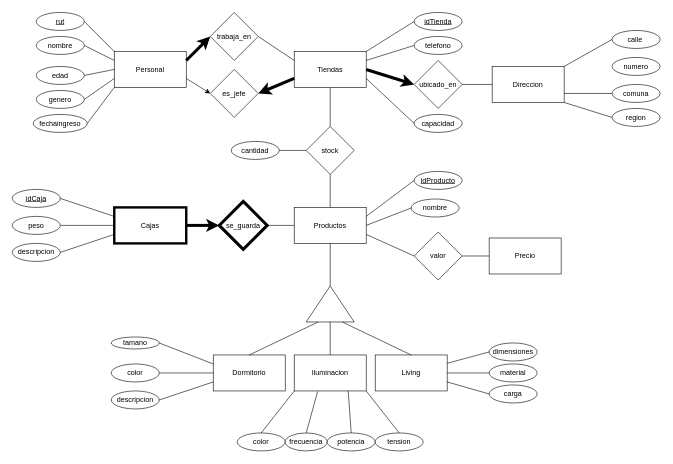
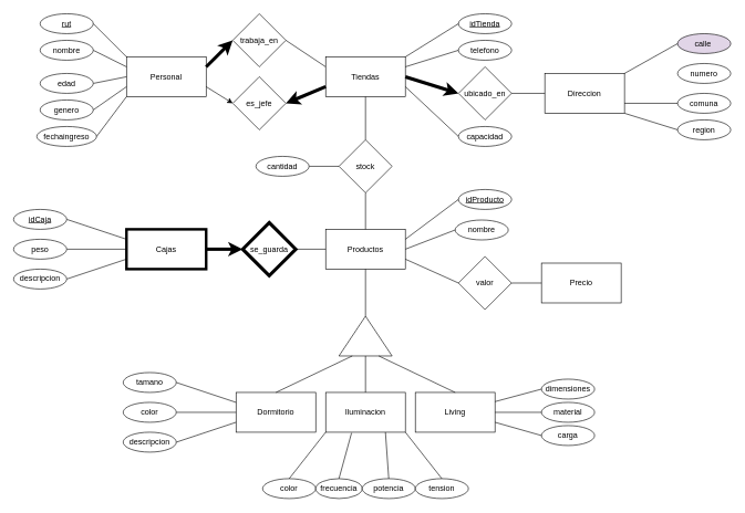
  <mxCell id="0" />
  <mxCell id="1" parent="0" />
  <mxCell id="2" value="Personal" style="rounded=0;whiteSpace=wrap;html=1;" parent="1" vertex="1"><mxGeometry x="190" y="85" width="120" height="60" as="geometry" /></mxCell>
  <mxCell id="3" value="" style="endArrow=classic;html=1;rounded=0;exitX=1;exitY=0.75;exitDx=0;exitDy=0;entryX=0;entryY=0.5;entryDx=0;entryDy=0;" parent="1" source="2" target="8" edge="1"><mxGeometry width="50" height="50" relative="1" as="geometry"><mxPoint x="220" y="280" as="sourcePoint" /><mxPoint x="360" y="240" as="targetPoint" /></mxGeometry></mxCell>
  <mxCell id="4" value="trabaja_en" style="rhombus;whiteSpace=wrap;html=1;" parent="1" vertex="1"><mxGeometry x="350" y="20" width="80" height="80" as="geometry" /></mxCell>
  <mxCell id="5" value="" style="endArrow=classic;html=1;rounded=0;exitX=1;exitY=0.25;exitDx=0;exitDy=0;entryX=0;entryY=0.5;entryDx=0;entryDy=0;strokeWidth=5;" parent="1" source="2" target="4" edge="1"><mxGeometry width="50" height="50" relative="1" as="geometry"><mxPoint x="210" y="280" as="sourcePoint" /><mxPoint x="200" y="250" as="targetPoint" /></mxGeometry></mxCell>
  <mxCell id="6" value="" style="endArrow=none;html=1;rounded=0;exitX=1;exitY=0.5;exitDx=0;exitDy=0;entryX=0;entryY=0.25;entryDx=0;entryDy=0;" parent="1" source="4" target="7" edge="1"><mxGeometry width="50" height="50" relative="1" as="geometry"><mxPoint x="120" y="170" as="sourcePoint" /><mxPoint x="260" y="270" as="targetPoint" /></mxGeometry></mxCell>
  <mxCell id="7" value="Tiendas" style="rounded=0;whiteSpace=wrap;html=1;" vertex="1" parent="1"><mxGeometry x="490" y="85" width="120" height="60" as="geometry" /></mxCell>
  <mxCell id="8" value="es_jefe" style="rhombus;whiteSpace=wrap;html=1;" vertex="1" parent="1"><mxGeometry x="350" y="115" width="80" height="80" as="geometry" /></mxCell>
  <mxCell id="9" value="" style="endArrow=classic;html=1;rounded=0;exitX=0;exitY=0.75;exitDx=0;exitDy=0;entryX=1;entryY=0.5;entryDx=0;entryDy=0;strokeWidth=5;" edge="1" parent="1" source="7" target="8"><mxGeometry width="50" height="50" relative="1" as="geometry"><mxPoint x="280" y="110" as="sourcePoint" /><mxPoint x="350" y="50" as="targetPoint" /></mxGeometry></mxCell>
  <mxCell id="10" value="rut" style="ellipse;whiteSpace=wrap;html=1;fontStyle=4" vertex="1" parent="1"><mxGeometry x="60" y="20" width="80" height="30" as="geometry" /></mxCell>
  <mxCell id="11" value="" style="endArrow=none;html=1;rounded=0;exitX=0;exitY=0;exitDx=0;exitDy=0;entryX=1;entryY=0.5;entryDx=0;entryDy=0;" edge="1" parent="1" target="10" source="2"><mxGeometry width="50" height="50" relative="1" as="geometry"><mxPoint x="170" y="90" as="sourcePoint" /><mxPoint x="240" y="210" as="targetPoint" /></mxGeometry></mxCell>
  <mxCell id="12" value="" style="endArrow=none;html=1;rounded=0;exitX=0;exitY=0.75;exitDx=0;exitDy=0;entryX=1;entryY=0.5;entryDx=0;entryDy=0;" edge="1" parent="1" target="17" source="2"><mxGeometry width="50" height="50" relative="1" as="geometry"><mxPoint x="220" y="220" as="sourcePoint" /><mxPoint x="140" y="200" as="targetPoint" /></mxGeometry></mxCell>
  <mxCell id="13" value="" style="endArrow=none;html=1;rounded=0;entryX=1;entryY=0.5;entryDx=0;entryDy=0;exitX=0;exitY=0.25;exitDx=0;exitDy=0;" edge="1" parent="1" target="15" source="2"><mxGeometry width="50" height="50" relative="1" as="geometry"><mxPoint x="200" y="100" as="sourcePoint" /><mxPoint x="140" y="65" as="targetPoint" /></mxGeometry></mxCell>
  <mxCell id="14" value="" style="endArrow=none;html=1;rounded=0;exitX=0;exitY=0.5;exitDx=0;exitDy=0;entryX=1;entryY=0.5;entryDx=0;entryDy=0;" edge="1" parent="1" target="16" source="2"><mxGeometry width="50" height="50" relative="1" as="geometry"><mxPoint x="150" y="200" as="sourcePoint" /><mxPoint x="150" y="125" as="targetPoint" /></mxGeometry></mxCell>
  <mxCell id="15" value="nombre&lt;br&gt;" style="ellipse;whiteSpace=wrap;html=1;" vertex="1" parent="1"><mxGeometry x="60" y="60" width="80" height="30" as="geometry" /></mxCell>
  <mxCell id="16" value="edad" style="ellipse;whiteSpace=wrap;html=1;" vertex="1" parent="1"><mxGeometry x="60" y="110" width="80" height="30" as="geometry" /></mxCell>
  <mxCell id="17" value="genero" style="ellipse;whiteSpace=wrap;html=1;" vertex="1" parent="1"><mxGeometry x="60" y="150" width="80" height="30" as="geometry" /></mxCell>
  <mxCell id="18" value="fechaingreso" style="ellipse;whiteSpace=wrap;html=1;" vertex="1" parent="1"><mxGeometry x="55" y="190" width="90" height="30" as="geometry" /></mxCell>
  <mxCell id="19" value="" style="endArrow=none;html=1;rounded=0;entryX=1;entryY=0.5;entryDx=0;entryDy=0;exitX=0;exitY=1;exitDx=0;exitDy=0;" edge="1" parent="1" source="2" target="18"><mxGeometry width="50" height="50" relative="1" as="geometry"><mxPoint x="250" y="140" as="sourcePoint" /><mxPoint x="150" y="190" as="targetPoint" /></mxGeometry></mxCell>
  <mxCell id="20" value="idTienda" style="ellipse;whiteSpace=wrap;html=1;fontStyle=4" vertex="1" parent="1"><mxGeometry x="690" y="20" width="80" height="30" as="geometry" /></mxCell>
  <mxCell id="21" value="" style="endArrow=none;html=1;rounded=0;exitX=1;exitY=0;exitDx=0;exitDy=0;entryX=0;entryY=0.5;entryDx=0;entryDy=0;" edge="1" parent="1" target="20" source="7"><mxGeometry width="50" height="50" relative="1" as="geometry"><mxPoint x="990" y="50" as="sourcePoint" /><mxPoint x="940" y="-5" as="targetPoint" /></mxGeometry></mxCell>
  <mxCell id="22" value="" style="endArrow=none;html=1;rounded=0;exitX=1;exitY=0.75;exitDx=0;exitDy=0;entryX=0;entryY=0.5;entryDx=0;entryDy=0;" edge="1" parent="1" target="25" source="7"><mxGeometry width="50" height="50" relative="1" as="geometry"><mxPoint x="990" y="95" as="sourcePoint" /><mxPoint x="880" y="170" as="targetPoint" /></mxGeometry></mxCell>
  <mxCell id="23" value="" style="endArrow=none;html=1;rounded=0;entryX=0;entryY=0.5;entryDx=0;entryDy=0;exitX=1;exitY=0.25;exitDx=0;exitDy=0;" edge="1" parent="1" target="24" source="7"><mxGeometry width="50" height="50" relative="1" as="geometry"><mxPoint x="990" y="65" as="sourcePoint" /><mxPoint x="880" y="35" as="targetPoint" /></mxGeometry></mxCell>
  <mxCell id="24" value="telefono" style="ellipse;whiteSpace=wrap;html=1;" vertex="1" parent="1"><mxGeometry x="690" y="60" width="80" height="30" as="geometry" /></mxCell>
  <mxCell id="25" value="capacidad" style="ellipse;whiteSpace=wrap;html=1;" vertex="1" parent="1"><mxGeometry x="690" y="190" width="80" height="30" as="geometry" /></mxCell>
  <mxCell id="26" value="ubicado_en" style="rhombus;whiteSpace=wrap;html=1;" vertex="1" parent="1"><mxGeometry x="690" y="100" width="80" height="80" as="geometry" /></mxCell>
  <mxCell id="27" value="" style="endArrow=classic;html=1;rounded=0;exitX=1;exitY=0.5;exitDx=0;exitDy=0;entryX=0;entryY=0.5;entryDx=0;entryDy=0;strokeWidth=5;" edge="1" parent="1" source="7" target="26"><mxGeometry width="50" height="50" relative="1" as="geometry"><mxPoint x="680" y="102.5" as="sourcePoint" /><mxPoint x="760" y="157.5" as="targetPoint" /></mxGeometry></mxCell>
  <mxCell id="28" value="Direccion" style="rounded=0;whiteSpace=wrap;html=1;" vertex="1" parent="1"><mxGeometry x="820" y="110" width="120" height="60" as="geometry" /></mxCell>
  <mxCell id="29" value="" style="endArrow=none;html=1;rounded=0;entryX=0;entryY=0.5;entryDx=0;entryDy=0;exitX=1;exitY=0.5;exitDx=0;exitDy=0;" edge="1" parent="1" source="26" target="28"><mxGeometry width="50" height="50" relative="1" as="geometry"><mxPoint x="470" y="20" as="sourcePoint" /><mxPoint x="520" y="-30" as="targetPoint" /></mxGeometry></mxCell>
  <mxCell id="30" value="" style="endArrow=none;html=1;rounded=0;entryX=0;entryY=0.5;entryDx=0;entryDy=0;exitX=1;exitY=0;exitDx=0;exitDy=0;" edge="1" parent="1" target="31" source="28"><mxGeometry width="50" height="50" relative="1" as="geometry"><mxPoint x="860" y="70" as="sourcePoint" /><mxPoint x="1090" y="10" as="targetPoint" /></mxGeometry></mxCell>
- <mxCell id="31" value="calle&lt;span style=&quot;white-space: pre;&quot;&gt; &lt;/span&gt;" style="ellipse;whiteSpace=wrap;html=1;" vertex="1" parent="1"><mxGeometry x="1020" y="50" width="80" height="30" as="geometry" /></mxCell>
+ <mxCell id="31" value="calle&lt;span style=&quot;white-space: pre;&quot;&gt; &lt;/span&gt;" style="ellipse;whiteSpace=wrap;html=1;fillColor=#e1d5e7;" vertex="1" parent="1"><mxGeometry x="1020" y="50" width="80" height="30" as="geometry" /></mxCell>
  <mxCell id="32" value="" style="endArrow=none;html=1;rounded=0;entryX=0;entryY=0.5;entryDx=0;entryDy=0;exitX=1;exitY=1;exitDx=0;exitDy=0;" edge="1" parent="1" target="33" source="28"><mxGeometry width="50" height="50" relative="1" as="geometry"><mxPoint x="860" y="285" as="sourcePoint" /><mxPoint x="1090" y="225" as="targetPoint" /></mxGeometry></mxCell>
  <mxCell id="33" value="region" style="ellipse;whiteSpace=wrap;html=1;" vertex="1" parent="1"><mxGeometry x="1020" y="180" width="80" height="30" as="geometry" /></mxCell>
  <mxCell id="34" value="" style="endArrow=none;html=1;rounded=0;entryX=0;entryY=0.5;entryDx=0;entryDy=0;exitX=1;exitY=0.75;exitDx=0;exitDy=0;" edge="1" parent="1" target="35" source="28"><mxGeometry width="50" height="50" relative="1" as="geometry"><mxPoint x="870" y="230" as="sourcePoint" /><mxPoint x="1100" y="170" as="targetPoint" /></mxGeometry></mxCell>
  <mxCell id="35" value="comuna" style="ellipse;whiteSpace=wrap;html=1;" vertex="1" parent="1"><mxGeometry x="1020" y="140" width="80" height="30" as="geometry" /></mxCell>
  <mxCell id="36" value="numero" style="ellipse;whiteSpace=wrap;html=1;" vertex="1" parent="1"><mxGeometry x="1020" y="95" width="80" height="30" as="geometry" /></mxCell>
  <mxCell id="37" value="Productos" style="rounded=0;whiteSpace=wrap;html=1;" vertex="1" parent="1"><mxGeometry x="490" y="345" width="120" height="60" as="geometry" /></mxCell>
  <mxCell id="38" value="stock" style="rhombus;whiteSpace=wrap;html=1;" vertex="1" parent="1"><mxGeometry x="510" y="210" width="80" height="80" as="geometry" /></mxCell>
  <mxCell id="39" value="idProducto" style="ellipse;whiteSpace=wrap;html=1;fontStyle=4" vertex="1" parent="1"><mxGeometry x="690" y="285" width="80" height="30" as="geometry" /></mxCell>
  <mxCell id="40" value="" style="endArrow=none;html=1;rounded=0;exitX=1;exitY=0.25;exitDx=0;exitDy=0;entryX=0;entryY=0.5;entryDx=0;entryDy=0;" edge="1" parent="1" target="39" source="37"><mxGeometry width="50" height="50" relative="1" as="geometry"><mxPoint x="635" y="364" as="sourcePoint" /><mxPoint x="965" y="274" as="targetPoint" /></mxGeometry></mxCell>
  <mxCell id="41" value="" style="endArrow=none;html=1;rounded=0;exitX=1;exitY=0.5;exitDx=0;exitDy=0;entryX=0;entryY=0.5;entryDx=0;entryDy=0;" edge="1" parent="1" target="42" source="37"><mxGeometry width="50" height="50" relative="1" as="geometry"><mxPoint x="635" y="379" as="sourcePoint" /><mxPoint x="705" y="355" as="targetPoint" /></mxGeometry></mxCell>
  <mxCell id="42" value="nombre" style="ellipse;whiteSpace=wrap;html=1;" vertex="1" parent="1"><mxGeometry x="685" y="331" width="80" height="30" as="geometry" /></mxCell>
  <mxCell id="43" value="" style="endArrow=none;html=1;rounded=0;entryX=0;entryY=0.5;entryDx=0;entryDy=0;exitX=1;exitY=0.75;exitDx=0;exitDy=0;" edge="1" parent="1" target="87" source="37"><mxGeometry width="50" height="50" relative="1" as="geometry"><mxPoint x="635" y="416" as="sourcePoint" /><mxPoint x="690" y="466" as="targetPoint" /></mxGeometry></mxCell>
  <mxCell id="44" value="" style="triangle;whiteSpace=wrap;html=1;rotation=-90;" vertex="1" parent="1"><mxGeometry x="520" y="466" width="60" height="80" as="geometry" /></mxCell>
  <mxCell id="45" value="" style="endArrow=none;html=1;rounded=0;exitX=1;exitY=0.5;exitDx=0;exitDy=0;entryX=0.5;entryY=1;entryDx=0;entryDy=0;" edge="1" parent="1" source="44" target="37"><mxGeometry width="50" height="50" relative="1" as="geometry"><mxPoint x="625" y="456" as="sourcePoint" /><mxPoint x="675" y="406" as="targetPoint" /></mxGeometry></mxCell>
  <mxCell id="46" value="Living" style="rounded=0;whiteSpace=wrap;html=1;" vertex="1" parent="1"><mxGeometry x="625" y="591" width="120" height="60" as="geometry" /></mxCell>
  <mxCell id="47" value="Iluminacion" style="rounded=0;whiteSpace=wrap;html=1;" vertex="1" parent="1"><mxGeometry x="490" y="591" width="120" height="60" as="geometry" /></mxCell>
  <mxCell id="48" value="Dormitorio" style="rounded=0;whiteSpace=wrap;html=1;" vertex="1" parent="1"><mxGeometry x="355" y="591" width="120" height="60" as="geometry" /></mxCell>
  <mxCell id="49" value="" style="endArrow=none;html=1;rounded=0;exitX=0.5;exitY=0;exitDx=0;exitDy=0;entryX=0;entryY=0.25;entryDx=0;entryDy=0;" edge="1" parent="1" source="48" target="44"><mxGeometry width="50" height="50" relative="1" as="geometry"><mxPoint x="625" y="521" as="sourcePoint" /><mxPoint x="530" y="561" as="targetPoint" /></mxGeometry></mxCell>
  <mxCell id="50" value="" style="endArrow=none;html=1;rounded=0;exitX=0;exitY=0.5;exitDx=0;exitDy=0;entryX=0.5;entryY=0;entryDx=0;entryDy=0;" edge="1" parent="1" source="44" target="47"><mxGeometry width="50" height="50" relative="1" as="geometry"><mxPoint x="550" y="561" as="sourcePoint" /><mxPoint x="675" y="471" as="targetPoint" /></mxGeometry></mxCell>
  <mxCell id="51" value="" style="endArrow=none;html=1;rounded=0;exitX=0;exitY=0.75;exitDx=0;exitDy=0;entryX=0.5;entryY=0;entryDx=0;entryDy=0;" edge="1" parent="1" source="44" target="46"><mxGeometry width="50" height="50" relative="1" as="geometry"><mxPoint x="570" y="561" as="sourcePoint" /><mxPoint x="675" y="471" as="targetPoint" /></mxGeometry></mxCell>
  <mxCell id="52" value="" style="endArrow=none;html=1;rounded=0;exitX=0;exitY=0.75;exitDx=0;exitDy=0;entryX=1;entryY=0.5;entryDx=0;entryDy=0;" edge="1" parent="1" target="53" source="48"><mxGeometry width="50" height="50" relative="1" as="geometry"><mxPoint x="115" y="696" as="sourcePoint" /><mxPoint x="205" y="691" as="targetPoint" /></mxGeometry></mxCell>
  <mxCell id="53" value="descripcion" style="ellipse;whiteSpace=wrap;html=1;" vertex="1" parent="1"><mxGeometry x="185" y="651" width="80" height="30" as="geometry" /></mxCell>
  <mxCell id="54" value="" style="endArrow=none;html=1;rounded=0;entryX=1;entryY=0.5;entryDx=0;entryDy=0;exitX=0;exitY=0.5;exitDx=0;exitDy=0;" edge="1" parent="1" target="55" source="48"><mxGeometry width="50" height="50" relative="1" as="geometry"><mxPoint x="115" y="711" as="sourcePoint" /><mxPoint x="425" y="706" as="targetPoint" /></mxGeometry></mxCell>
  <mxCell id="55" value="color" style="ellipse;whiteSpace=wrap;html=1;" vertex="1" parent="1"><mxGeometry x="185" y="606" width="80" height="30" as="geometry" /></mxCell>
  <mxCell id="56" value="" style="endArrow=none;html=1;rounded=0;entryX=0.5;entryY=0;entryDx=0;entryDy=0;exitX=0;exitY=1;exitDx=0;exitDy=0;" edge="1" parent="1" target="57" source="47"><mxGeometry width="50" height="50" relative="1" as="geometry"><mxPoint x="905" y="641" as="sourcePoint" /><mxPoint x="140" y="531" as="targetPoint" /></mxGeometry></mxCell>
  <mxCell id="57" value="color" style="ellipse;whiteSpace=wrap;html=1;" vertex="1" parent="1"><mxGeometry x="395" y="721" width="80" height="30" as="geometry" /></mxCell>
  <mxCell id="58" value="" style="endArrow=none;html=1;rounded=0;entryX=1;entryY=0.5;entryDx=0;entryDy=0;exitX=0;exitY=0.25;exitDx=0;exitDy=0;" edge="1" parent="1" target="59" source="48"><mxGeometry width="50" height="50" relative="1" as="geometry"><mxPoint x="50" y="551" as="sourcePoint" /><mxPoint x="360" y="546" as="targetPoint" /></mxGeometry></mxCell>
- <mxCell id="59" value="tamano" style="ellipse;whiteSpace=wrap;html=1;" vertex="1" parent="1"><mxGeometry x="185" y="561" width="80" height="20" as="geometry" /></mxCell>
+ <mxCell id="59" value="tamano" style="ellipse;whiteSpace=wrap;html=1;" vertex="1" parent="1"><mxGeometry x="185" y="561" width="80" height="30" as="geometry" /></mxCell>
  <mxCell id="60" value="" style="endArrow=none;html=1;rounded=0;entryX=0.5;entryY=0;entryDx=0;entryDy=0;exitX=0.325;exitY=1.017;exitDx=0;exitDy=0;exitPerimeter=0;" edge="1" parent="1" target="61" source="47"><mxGeometry width="50" height="50" relative="1" as="geometry"><mxPoint x="495" y="661" as="sourcePoint" /><mxPoint x="150" y="541" as="targetPoint" /></mxGeometry></mxCell>
  <mxCell id="61" value="frecuencia" style="ellipse;whiteSpace=wrap;html=1;" vertex="1" parent="1"><mxGeometry x="475" y="721" width="70" height="30" as="geometry" /></mxCell>
  <mxCell id="62" value="" style="endArrow=none;html=1;rounded=0;entryX=0.5;entryY=0;entryDx=0;entryDy=0;exitX=0.75;exitY=1;exitDx=0;exitDy=0;" edge="1" parent="1" target="63" source="47"><mxGeometry width="50" height="50" relative="1" as="geometry"><mxPoint x="505" y="671" as="sourcePoint" /><mxPoint x="160" y="551" as="targetPoint" /></mxGeometry></mxCell>
  <mxCell id="63" value="potencia" style="ellipse;whiteSpace=wrap;html=1;" vertex="1" parent="1"><mxGeometry x="545" y="721" width="80" height="30" as="geometry" /></mxCell>
  <mxCell id="64" value="" style="endArrow=none;html=1;rounded=0;entryX=0.5;entryY=0;entryDx=0;entryDy=0;exitX=1;exitY=1;exitDx=0;exitDy=0;" edge="1" parent="1" target="65" source="47"><mxGeometry width="50" height="50" relative="1" as="geometry"><mxPoint x="715" y="631" as="sourcePoint" /><mxPoint x="370" y="511" as="targetPoint" /></mxGeometry></mxCell>
  <mxCell id="65" value="tension" style="ellipse;whiteSpace=wrap;html=1;" vertex="1" parent="1"><mxGeometry x="625" y="721" width="80" height="30" as="geometry" /></mxCell>
  <mxCell id="66" value="" style="endArrow=none;html=1;rounded=0;entryX=0;entryY=0.5;entryDx=0;entryDy=0;exitX=1;exitY=0.5;exitDx=0;exitDy=0;" edge="1" parent="1" target="67" source="46"><mxGeometry width="50" height="50" relative="1" as="geometry"><mxPoint x="865" y="646" as="sourcePoint" /><mxPoint x="1025" y="661" as="targetPoint" /></mxGeometry></mxCell>
  <mxCell id="67" value="material" style="ellipse;whiteSpace=wrap;html=1;" vertex="1" parent="1"><mxGeometry x="815" y="606" width="80" height="30" as="geometry" /></mxCell>
  <mxCell id="68" value="" style="endArrow=none;html=1;rounded=0;entryX=0;entryY=0.5;entryDx=0;entryDy=0;" edge="1" parent="1" target="69" source="46"><mxGeometry width="50" height="50" relative="1" as="geometry"><mxPoint x="855" y="566" as="sourcePoint" /><mxPoint x="1015" y="581" as="targetPoint" /></mxGeometry></mxCell>
  <mxCell id="69" value="dimensiones" style="ellipse;whiteSpace=wrap;html=1;" vertex="1" parent="1"><mxGeometry x="815" y="571" width="80" height="30" as="geometry" /></mxCell>
  <mxCell id="70" value="" style="endArrow=none;html=1;rounded=0;entryX=0;entryY=0.5;entryDx=0;entryDy=0;exitX=1;exitY=0.75;exitDx=0;exitDy=0;" edge="1" parent="1" target="71" source="46"><mxGeometry width="50" height="50" relative="1" as="geometry"><mxPoint x="885" y="706" as="sourcePoint" /><mxPoint x="1045" y="721" as="targetPoint" /></mxGeometry></mxCell>
  <mxCell id="71" value="carga" style="ellipse;whiteSpace=wrap;html=1;" vertex="1" parent="1"><mxGeometry x="815" y="641" width="80" height="30" as="geometry" /></mxCell>
  <mxCell id="72" value="" style="endArrow=none;html=1;rounded=0;exitX=0.5;exitY=0;exitDx=0;exitDy=0;entryX=0.5;entryY=1;entryDx=0;entryDy=0;" edge="1" parent="1" source="37" target="38"><mxGeometry width="50" height="50" relative="1" as="geometry"><mxPoint x="565" y="401" as="sourcePoint" /><mxPoint x="615" y="351" as="targetPoint" /></mxGeometry></mxCell>
  <mxCell id="73" value="" style="endArrow=none;html=1;rounded=0;exitX=0.5;exitY=0;exitDx=0;exitDy=0;entryX=0.5;entryY=1;entryDx=0;entryDy=0;" edge="1" parent="1" source="38" target="7"><mxGeometry width="50" height="50" relative="1" as="geometry"><mxPoint x="565" y="401" as="sourcePoint" /><mxPoint x="615" y="351" as="targetPoint" /></mxGeometry></mxCell>
  <mxCell id="74" value="" style="endArrow=none;html=1;rounded=0;exitX=0;exitY=0.5;exitDx=0;exitDy=0;entryX=1;entryY=0.5;entryDx=0;entryDy=0;" edge="1" parent="1" source="37" target="75"><mxGeometry width="50" height="50" relative="1" as="geometry"><mxPoint x="565" y="401" as="sourcePoint" /><mxPoint x="405" y="375" as="targetPoint" /></mxGeometry></mxCell>
  <mxCell id="75" value="se_guarda" style="rhombus;whiteSpace=wrap;html=1;strokeWidth=5;" vertex="1" parent="1"><mxGeometry x="365" y="335" width="80" height="80" as="geometry" /></mxCell>
  <mxCell id="76" value="Cajas&lt;br&gt;" style="rounded=0;whiteSpace=wrap;html=1;strokeWidth=4;" vertex="1" parent="1"><mxGeometry x="190" y="345" width="120" height="60" as="geometry" /></mxCell>
  <mxCell id="77" value="" style="endArrow=none;html=1;rounded=0;exitX=0;exitY=0.75;exitDx=0;exitDy=0;entryX=1;entryY=0.5;entryDx=0;entryDy=0;" edge="1" parent="1" target="78" source="76"><mxGeometry width="50" height="50" relative="1" as="geometry"><mxPoint x="190" y="390" as="sourcePoint" /><mxPoint x="40" y="445" as="targetPoint" /></mxGeometry></mxCell>
  <mxCell id="78" value="descripcion" style="ellipse;whiteSpace=wrap;html=1;" vertex="1" parent="1"><mxGeometry x="20" y="405" width="80" height="30" as="geometry" /></mxCell>
  <mxCell id="79" value="" style="endArrow=none;html=1;rounded=0;entryX=1;entryY=0.5;entryDx=0;entryDy=0;exitX=0;exitY=0.5;exitDx=0;exitDy=0;" edge="1" parent="1" target="80" source="76"><mxGeometry width="50" height="50" relative="1" as="geometry"><mxPoint x="190" y="375" as="sourcePoint" /><mxPoint x="260" y="460" as="targetPoint" /></mxGeometry></mxCell>
  <mxCell id="80" value="peso" style="ellipse;whiteSpace=wrap;html=1;" vertex="1" parent="1"><mxGeometry x="20" y="360" width="80" height="30" as="geometry" /></mxCell>
  <mxCell id="81" value="" style="endArrow=none;html=1;rounded=0;entryX=1;entryY=0.5;entryDx=0;entryDy=0;exitX=0;exitY=0.25;exitDx=0;exitDy=0;" edge="1" parent="1" target="82" source="76"><mxGeometry width="50" height="50" relative="1" as="geometry"><mxPoint x="190" y="360" as="sourcePoint" /><mxPoint x="195" y="300" as="targetPoint" /></mxGeometry></mxCell>
  <mxCell id="82" value="idCaja" style="ellipse;whiteSpace=wrap;html=1;fontStyle=4" vertex="1" parent="1"><mxGeometry x="20" y="315" width="80" height="30" as="geometry" /></mxCell>
  <mxCell id="83" value="" style="endArrow=classic;html=1;rounded=0;exitX=1;exitY=0.5;exitDx=0;exitDy=0;entryX=0;entryY=0.5;entryDx=0;entryDy=0;strokeWidth=5;" edge="1" parent="1" source="76" target="75"><mxGeometry width="50" height="50" relative="1" as="geometry"><mxPoint x="325" y="315" as="sourcePoint" /><mxPoint x="365" y="275" as="targetPoint" /></mxGeometry></mxCell>
  <mxCell id="84" value="" style="endArrow=none;html=1;rounded=0;entryX=0;entryY=0.5;entryDx=0;entryDy=0;exitX=1;exitY=0.5;exitDx=0;exitDy=0;" edge="1" parent="1" source="85" target="38"><mxGeometry width="50" height="50" relative="1" as="geometry"><mxPoint x="455" y="250" as="sourcePoint" /><mxPoint x="615" y="341" as="targetPoint" /></mxGeometry></mxCell>
  <mxCell id="85" value="cantidad" style="ellipse;whiteSpace=wrap;html=1;" vertex="1" parent="1"><mxGeometry x="385" y="235" width="80" height="30" as="geometry" /></mxCell>
  <mxCell id="86" value="Precio" style="rounded=0;whiteSpace=wrap;html=1;" vertex="1" parent="1"><mxGeometry x="815" y="396" width="120" height="60" as="geometry" /></mxCell>
  <mxCell id="87" value="valor" style="rhombus;whiteSpace=wrap;html=1;" vertex="1" parent="1"><mxGeometry x="690" y="386" width="80" height="80" as="geometry" /></mxCell>
  <mxCell id="88" value="" style="endArrow=none;html=1;rounded=0;exitX=0;exitY=0.5;exitDx=0;exitDy=0;" edge="1" parent="1" source="86" target="87"><mxGeometry width="50" height="50" relative="1" as="geometry"><mxPoint x="565" y="391" as="sourcePoint" /><mxPoint x="615" y="341" as="targetPoint" /></mxGeometry></mxCell>
